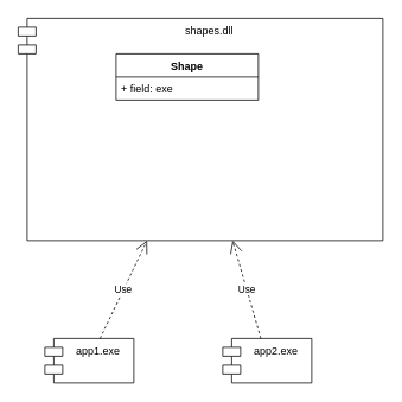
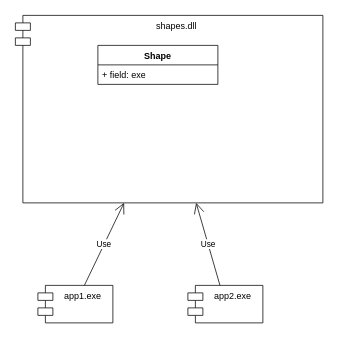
  <mxCell id="0" />
  <mxCell id="1" parent="0" />
  <mxCell id="2" value="shapes.dll" style="shape=module;align=left;spacingLeft=20;align=center;verticalAlign=top;whiteSpace=wrap;html=1;" vertex="1" parent="1"><mxGeometry x="20" y="20" width="410" height="250" as="geometry" /></mxCell>
  <mxCell id="3" value="app1.exe" style="shape=module;align=left;spacingLeft=20;align=center;verticalAlign=top;whiteSpace=wrap;html=1;" vertex="1" parent="1"><mxGeometry x="50" y="380" width="100" height="50" as="geometry" /></mxCell>
  <mxCell id="4" value="app2.exe" style="shape=module;align=left;spacingLeft=20;align=center;verticalAlign=top;whiteSpace=wrap;html=1;" vertex="1" parent="1"><mxGeometry x="250" y="380" width="100" height="50" as="geometry" /></mxCell>
- <mxCell id="5" value="Use" style="endArrow=open;endSize=12;dashed=1;html=1;rounded=0;" edge="1" parent="1" source="3" target="2"><mxGeometry width="160" relative="1" as="geometry"><mxPoint x="130" y="340" as="sourcePoint" /><mxPoint x="290" y="340" as="targetPoint" /></mxGeometry></mxCell>
- <mxCell id="6" value="Use" style="endArrow=open;endSize=12;dashed=1;html=1;rounded=0;" edge="1" parent="1" source="4" target="2"><mxGeometry width="160" relative="1" as="geometry"><mxPoint x="130" y="340" as="sourcePoint" /><mxPoint x="290" y="340" as="targetPoint" /></mxGeometry></mxCell>
+ <mxCell id="5" value="Use" style="endArrow=open;endSize=12;dashed=0;html=1;rounded=0;" edge="1" parent="1" source="3" target="2"><mxGeometry width="160" relative="1" as="geometry"><mxPoint x="130" y="340" as="sourcePoint" /><mxPoint x="290" y="340" as="targetPoint" /></mxGeometry></mxCell>
+ <mxCell id="6" value="Use" style="endArrow=open;endSize=12;dashed=0;html=1;rounded=0;" edge="1" parent="1" source="4" target="2"><mxGeometry width="160" relative="1" as="geometry"><mxPoint x="130" y="340" as="sourcePoint" /><mxPoint x="290" y="340" as="targetPoint" /></mxGeometry></mxCell>
  <mxCell id="7" value="Shape" style="swimlane;fontStyle=1;align=center;verticalAlign=top;childLayout=stackLayout;horizontal=1;startSize=26;horizontalStack=0;resizeParent=1;resizeParentMax=0;resizeLast=0;collapsible=1;marginBottom=0;whiteSpace=wrap;html=1;" vertex="1" parent="1"><mxGeometry x="130" y="60" width="160" height="52" as="geometry" /></mxCell>
  <mxCell id="8" value="+ field: exe" style="text;strokeColor=none;fillColor=none;align=left;verticalAlign=top;spacingLeft=4;spacingRight=4;overflow=hidden;rotatable=0;points=[[0,0.5],[1,0.5]];portConstraint=eastwest;whiteSpace=wrap;html=1;" vertex="1" parent="7"><mxGeometry y="26" width="160" height="26" as="geometry" /></mxCell>
